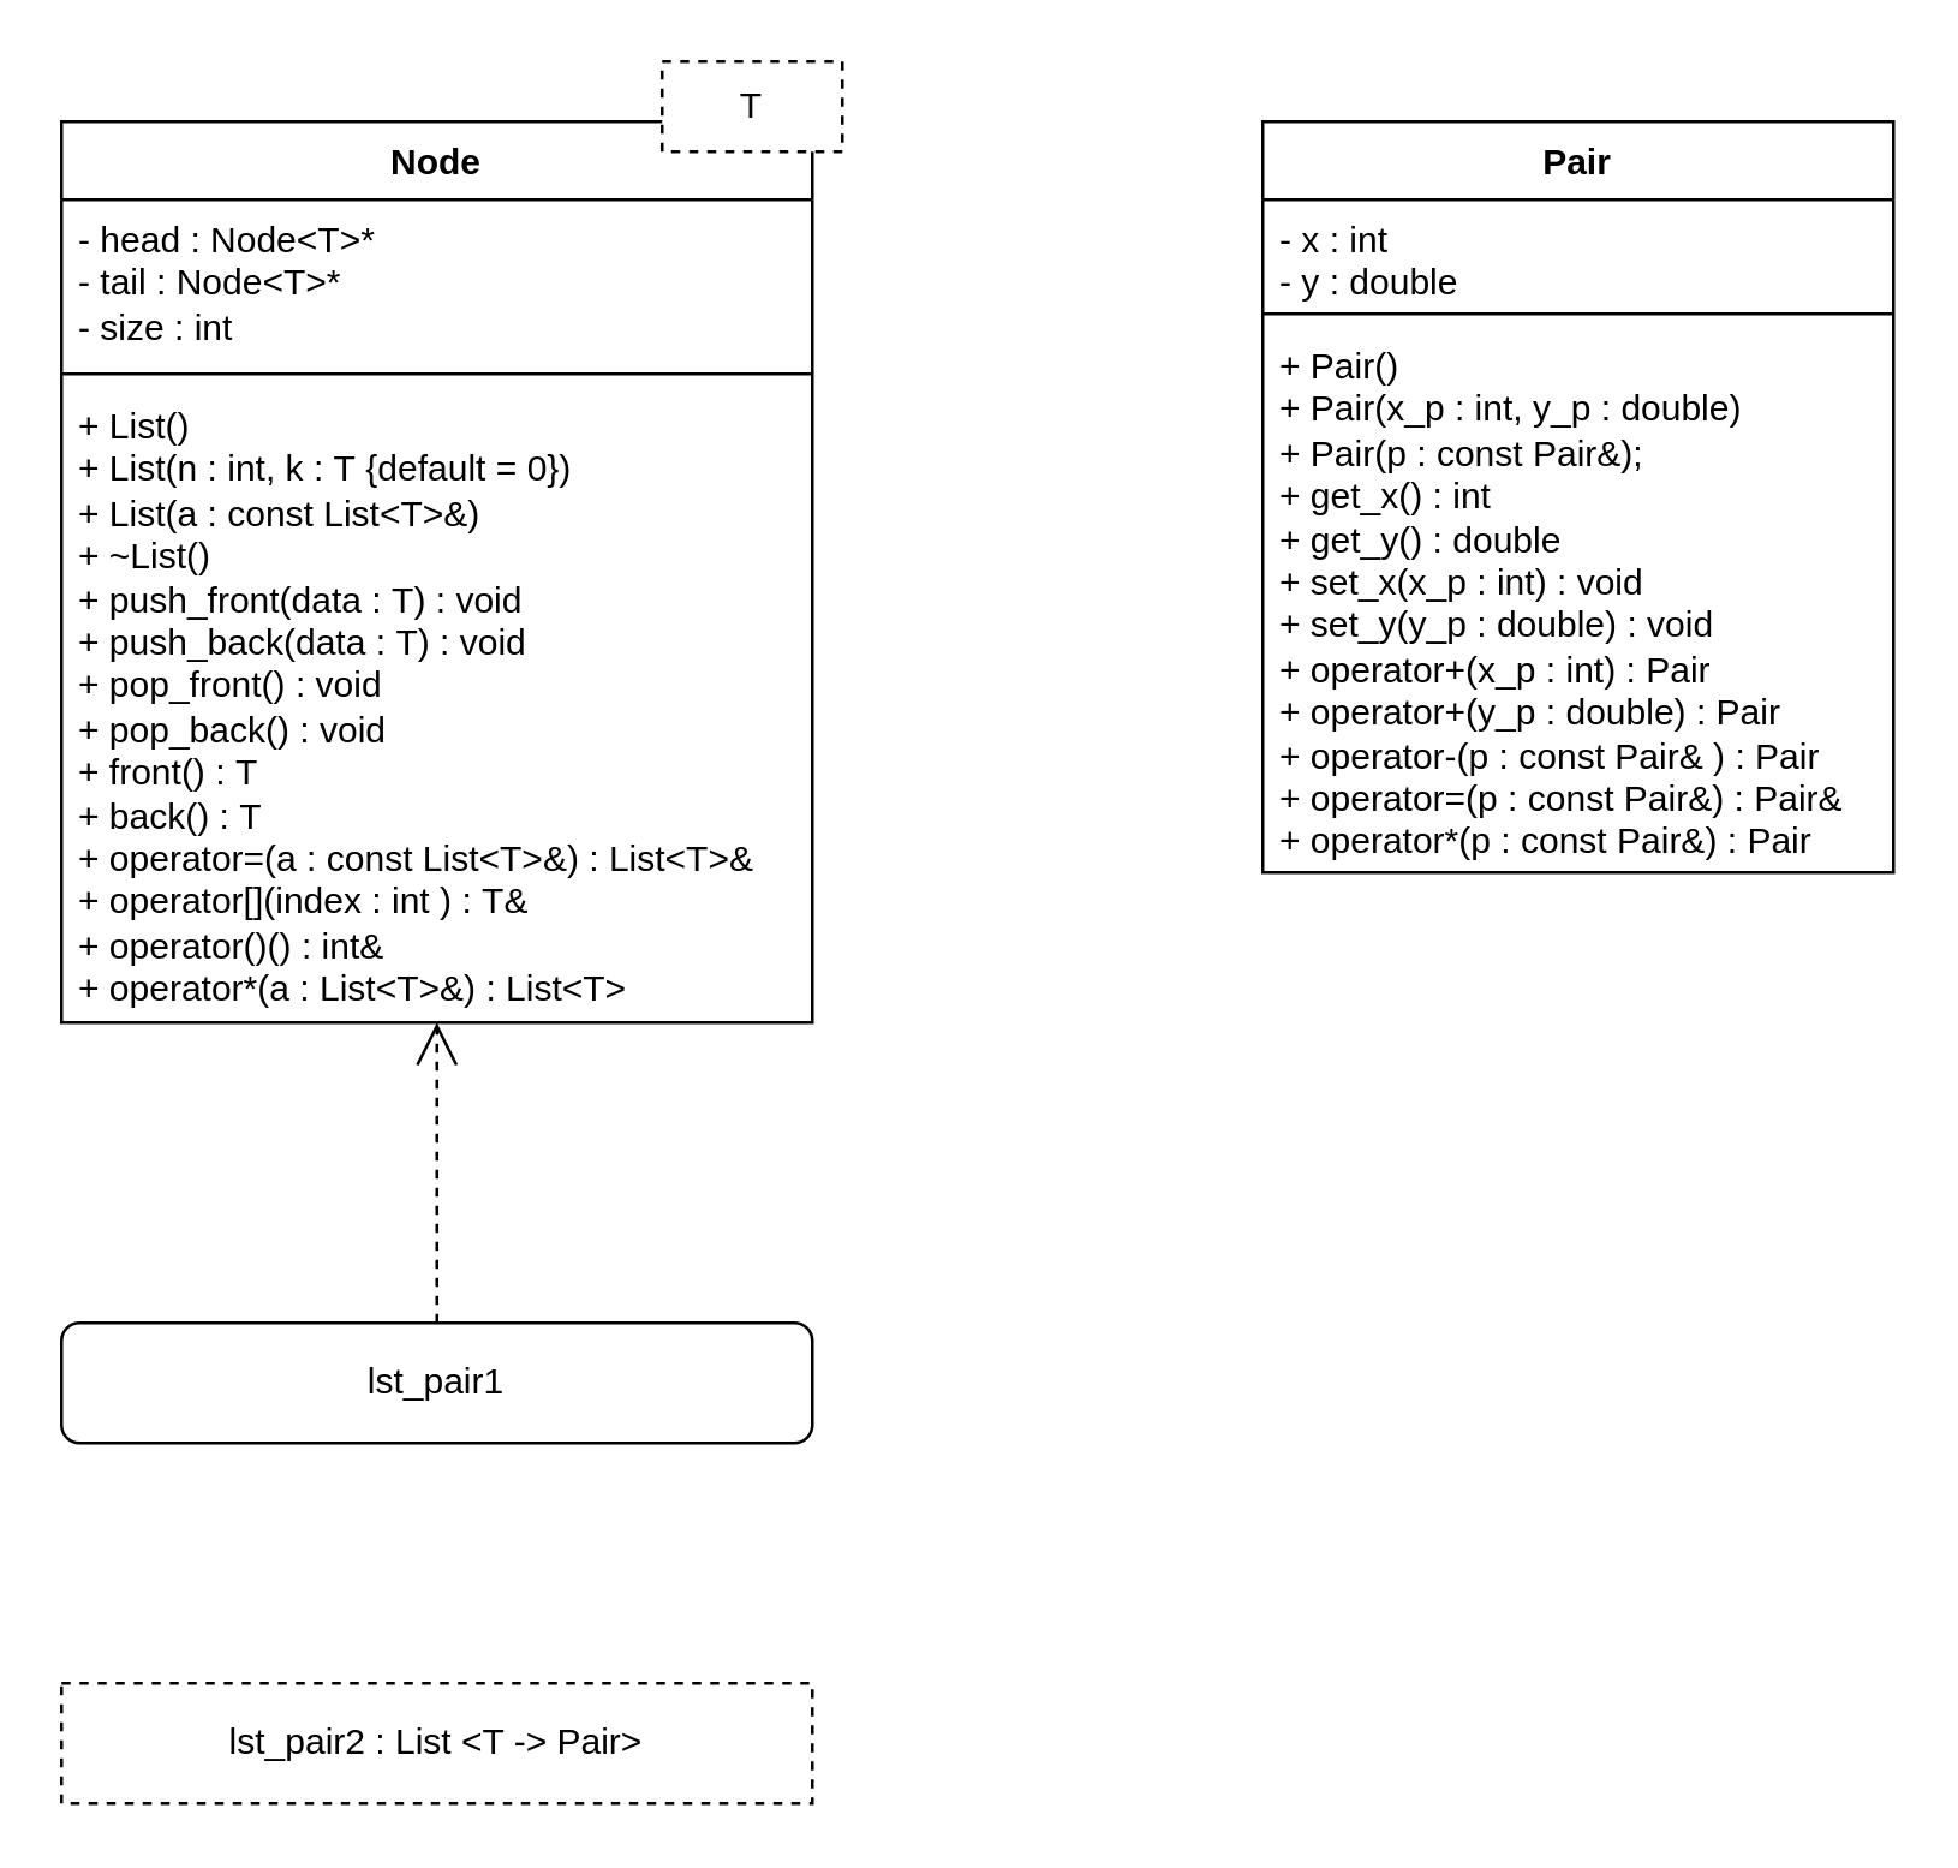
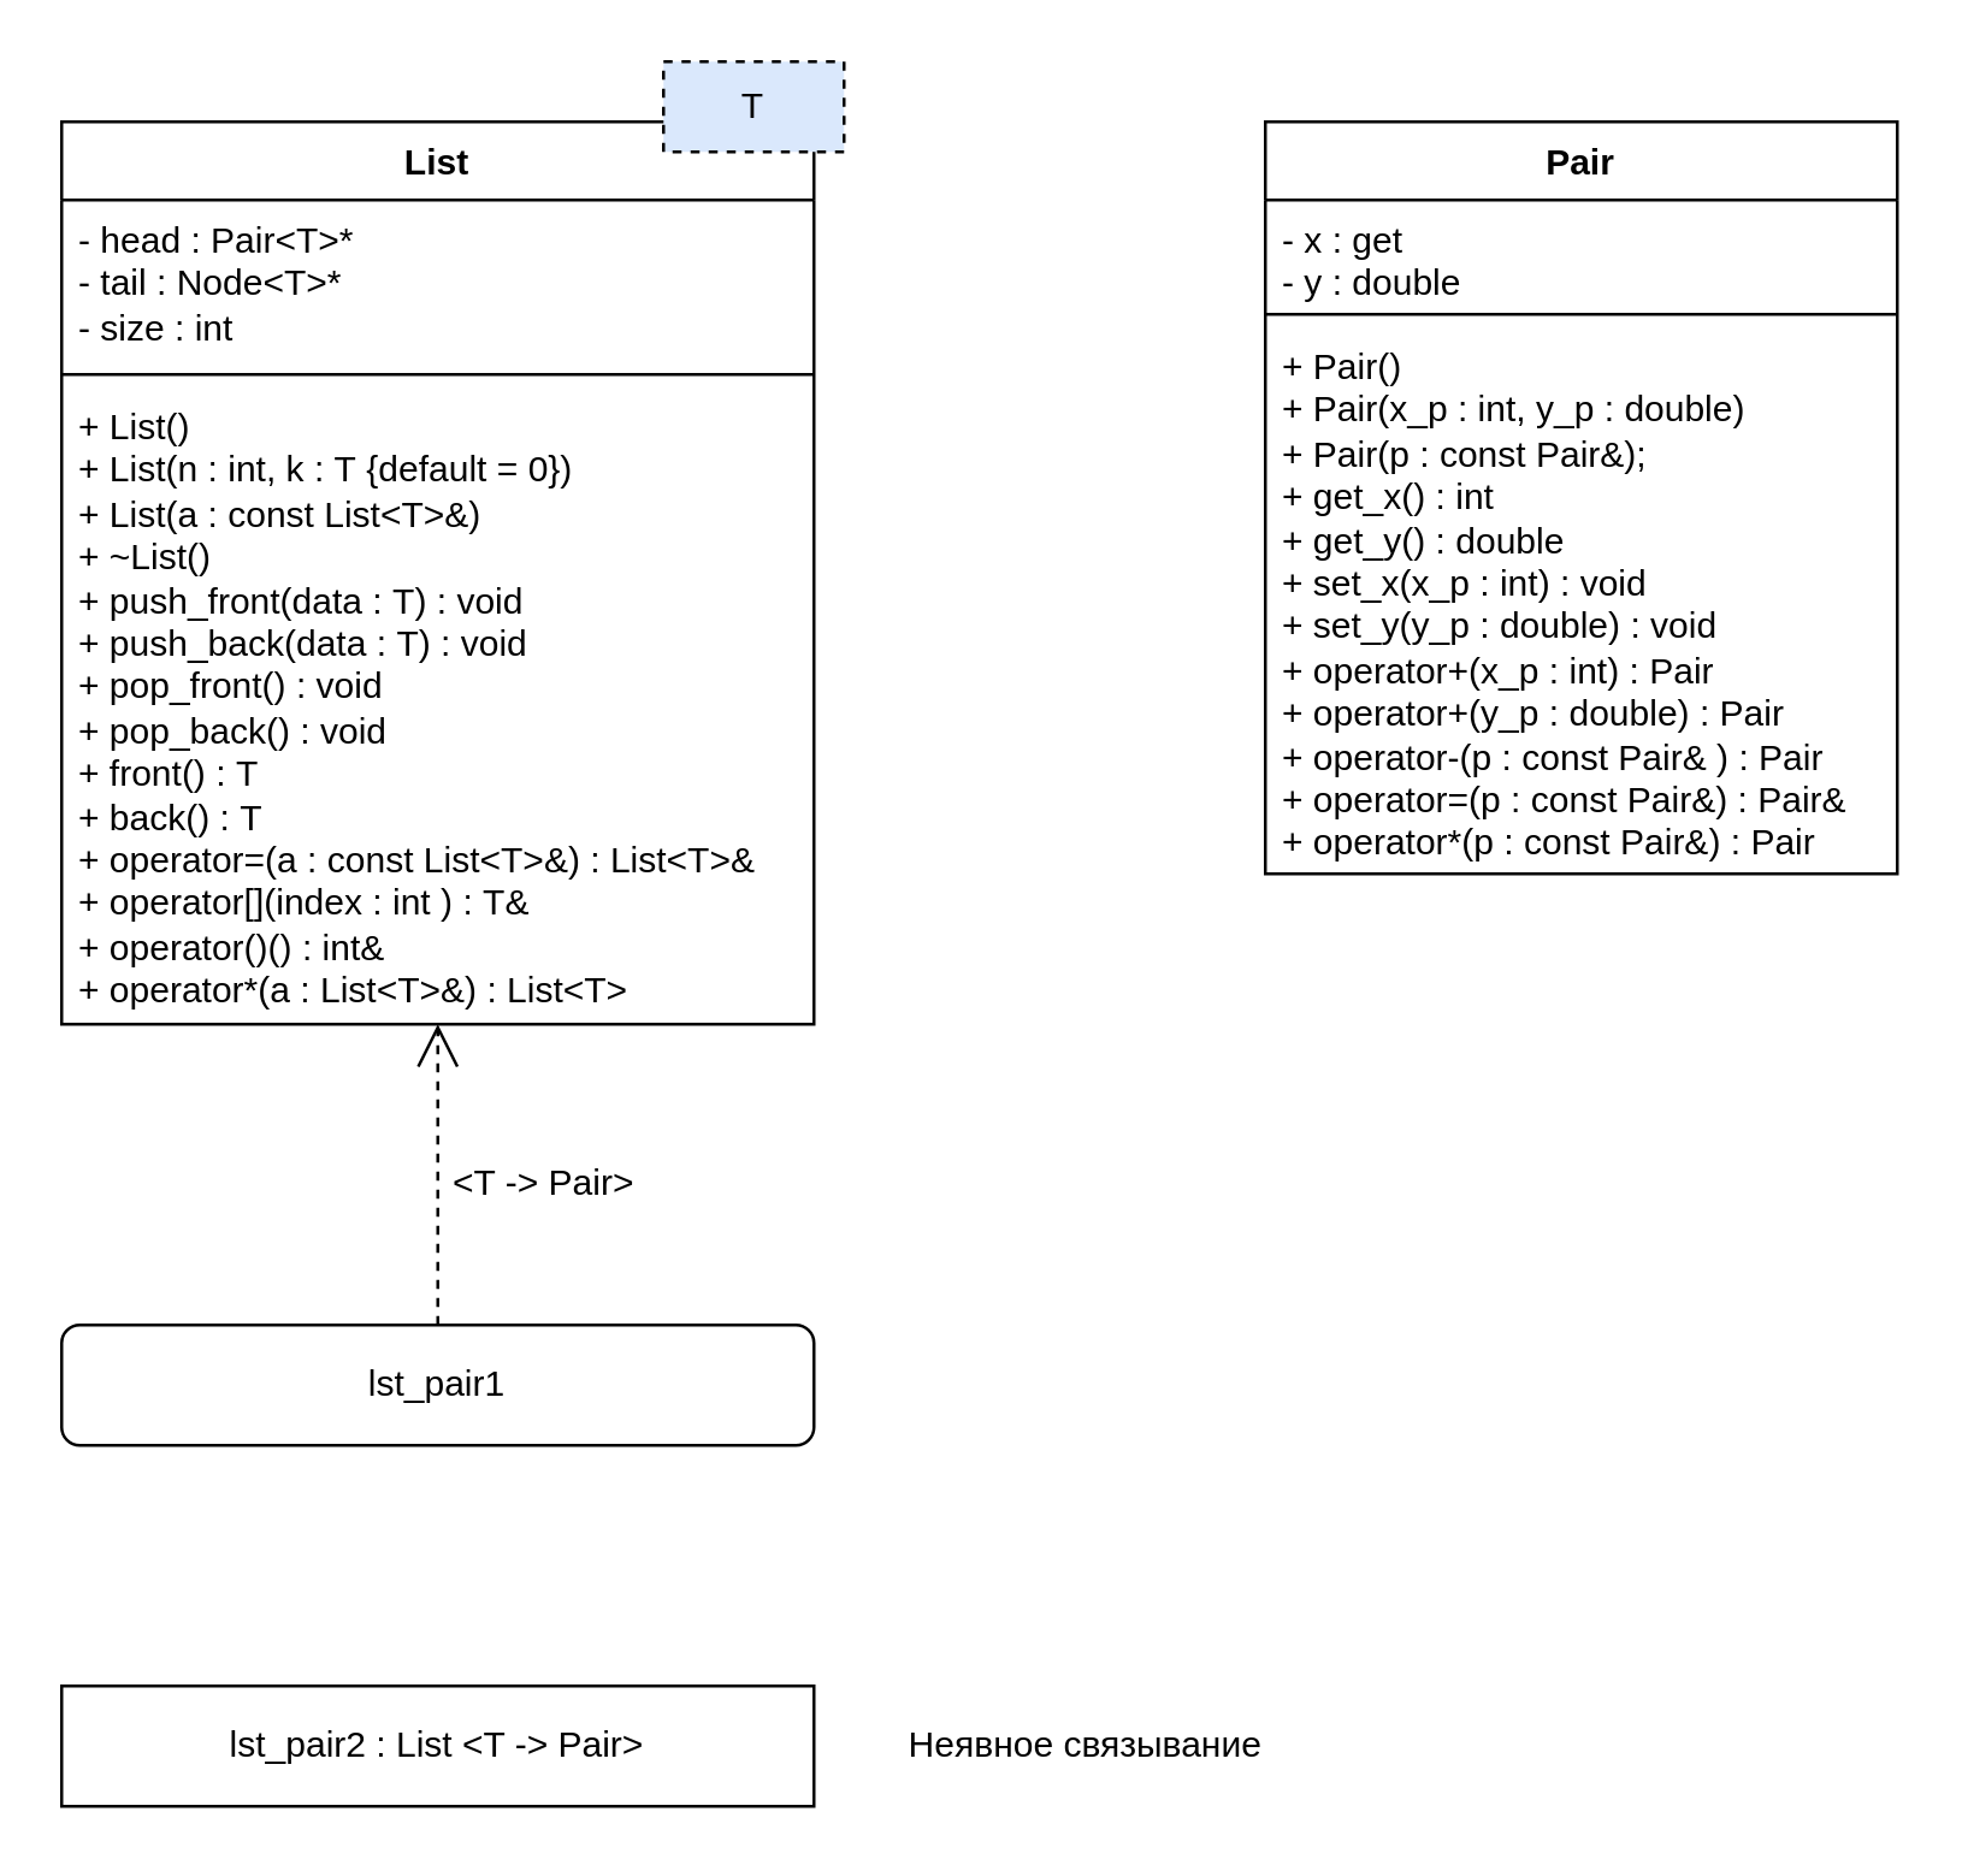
  <mxCell id="0" />
  <mxCell id="1" parent="0" />
- <mxCell id="2" value="Node" style="swimlane;fontStyle=1;align=center;verticalAlign=top;childLayout=stackLayout;horizontal=1;startSize=26;horizontalStack=0;resizeParent=1;resizeParentMax=0;resizeLast=0;collapsible=1;marginBottom=0;whiteSpace=wrap;html=1;direction=east;" parent="1" vertex="1"><mxGeometry x="20" y="40" width="250" height="300" as="geometry"><mxRectangle x="330" y="330" width="100" height="30" as="alternateBounds" /></mxGeometry></mxCell>
- <mxCell id="3" value="&lt;div&gt;- head :&amp;nbsp;&lt;span style=&quot;background-color: initial;&quot;&gt;Node&amp;lt;T&amp;gt;*&lt;/span&gt;&lt;span style=&quot;background-color: initial;&quot;&gt;&amp;nbsp;&lt;/span&gt;&lt;/div&gt;&lt;div&gt;- tail :&amp;nbsp;&lt;span style=&quot;background-color: initial;&quot;&gt;Node&amp;lt;T&amp;gt;*&lt;/span&gt;&lt;span style=&quot;background-color: initial;&quot;&gt;&amp;nbsp;&lt;/span&gt;&lt;/div&gt;&lt;div&gt;- size :&amp;nbsp;&lt;span style=&quot;background-color: initial;&quot;&gt;int&lt;/span&gt;&lt;span style=&quot;background-color: initial;&quot;&gt;&amp;nbsp;&lt;/span&gt;&lt;/div&gt;" style="text;strokeColor=none;fillColor=none;align=left;verticalAlign=top;spacingLeft=4;spacingRight=4;overflow=hidden;rotatable=0;points=[[0,0.5],[1,0.5]];portConstraint=eastwest;whiteSpace=wrap;html=1;" parent="2" vertex="1"><mxGeometry y="26" width="250" height="54" as="geometry" /></mxCell>
+ <mxCell id="2" value="List" style="swimlane;fontStyle=1;align=center;verticalAlign=top;childLayout=stackLayout;horizontal=1;startSize=26;horizontalStack=0;resizeParent=1;resizeParentMax=0;resizeLast=0;collapsible=1;marginBottom=0;whiteSpace=wrap;html=1;direction=east;" parent="1" vertex="1"><mxGeometry x="20" y="40" width="250" height="300" as="geometry"><mxRectangle x="330" y="330" width="100" height="30" as="alternateBounds" /></mxGeometry></mxCell>
+ <mxCell id="3" value="&lt;div&gt;- head :&amp;nbsp;&lt;span style=&quot;background-color: initial;&quot;&gt;Pair&amp;lt;T&amp;gt;*&lt;/span&gt;&lt;span style=&quot;background-color: initial;&quot;&gt;&amp;nbsp;&lt;/span&gt;&lt;/div&gt;&lt;div&gt;- tail :&amp;nbsp;&lt;span style=&quot;background-color: initial;&quot;&gt;Node&amp;lt;T&amp;gt;*&lt;/span&gt;&lt;span style=&quot;background-color: initial;&quot;&gt;&amp;nbsp;&lt;/span&gt;&lt;/div&gt;&lt;div&gt;- size :&amp;nbsp;&lt;span style=&quot;background-color: initial;&quot;&gt;int&lt;/span&gt;&lt;span style=&quot;background-color: initial;&quot;&gt;&amp;nbsp;&lt;/span&gt;&lt;/div&gt;" style="text;strokeColor=none;fillColor=none;align=left;verticalAlign=top;spacingLeft=4;spacingRight=4;overflow=hidden;rotatable=0;points=[[0,0.5],[1,0.5]];portConstraint=eastwest;whiteSpace=wrap;html=1;" parent="2" vertex="1"><mxGeometry y="26" width="250" height="54" as="geometry" /></mxCell>
  <mxCell id="4" value="" style="line;strokeWidth=1;fillColor=none;align=left;verticalAlign=middle;spacingTop=-1;spacingLeft=3;spacingRight=3;rotatable=0;labelPosition=right;points=[];portConstraint=eastwest;strokeColor=inherit;" parent="2" vertex="1"><mxGeometry y="80" width="250" height="8" as="geometry" /></mxCell>
  <mxCell id="5" value="&lt;div&gt;+ List()&lt;/div&gt;&lt;div&gt;+ List(n :&amp;nbsp;&lt;span style=&quot;background-color: initial;&quot;&gt;int&lt;/span&gt;&lt;span style=&quot;background-color: initial;&quot;&gt;, k :&amp;nbsp;&lt;/span&gt;&lt;span style=&quot;background-color: initial;&quot;&gt;T&lt;/span&gt;&lt;span style=&quot;background-color: initial;&quot;&gt;&amp;nbsp;{default&amp;nbsp;&lt;/span&gt;&lt;span style=&quot;background-color: initial;&quot;&gt;= 0})&lt;/span&gt;&lt;/div&gt;&lt;div&gt;+ List(a :&amp;nbsp;&lt;span style=&quot;background-color: initial;&quot;&gt;const List&amp;lt;T&amp;gt;&amp;amp;&lt;/span&gt;&lt;span style=&quot;background-color: initial;&quot;&gt;)&lt;/span&gt;&lt;/div&gt;&lt;div&gt;+ ~List()&lt;/div&gt;&lt;div&gt;+ push_front(data :&amp;nbsp;&lt;span style=&quot;background-color: initial;&quot;&gt;T&lt;/span&gt;&lt;span style=&quot;background-color: initial;&quot;&gt;) :&amp;nbsp;&lt;/span&gt;&lt;span style=&quot;background-color: initial;&quot;&gt;void&lt;/span&gt;&lt;span style=&quot;background-color: initial;&quot;&gt;&amp;nbsp;&lt;/span&gt;&lt;/div&gt;&lt;div&gt;+ push_back(data :&amp;nbsp;&lt;span style=&quot;background-color: initial;&quot;&gt;T&lt;/span&gt;&lt;span style=&quot;background-color: initial;&quot;&gt;) :&amp;nbsp;&lt;/span&gt;&lt;span style=&quot;background-color: initial;&quot;&gt;void&lt;/span&gt;&lt;span style=&quot;background-color: initial;&quot;&gt;&amp;nbsp;&lt;/span&gt;&lt;/div&gt;&lt;div&gt;+ pop_front() :&amp;nbsp;&lt;span style=&quot;background-color: initial;&quot;&gt;void&lt;/span&gt;&lt;span style=&quot;background-color: initial;&quot;&gt;&amp;nbsp;&lt;/span&gt;&lt;/div&gt;&lt;div&gt;+ pop_back() :&amp;nbsp;&lt;span style=&quot;background-color: initial;&quot;&gt;void&lt;/span&gt;&lt;span style=&quot;background-color: initial;&quot;&gt;&amp;nbsp;&lt;/span&gt;&lt;/div&gt;&lt;div&gt;+ front() :&amp;nbsp;&lt;span style=&quot;background-color: initial;&quot;&gt;T&lt;/span&gt;&lt;/div&gt;&lt;div&gt;+ back() :&amp;nbsp;&lt;span style=&quot;background-color: initial;&quot;&gt;T&lt;/span&gt;&lt;span style=&quot;background-color: initial;&quot;&gt;&amp;nbsp;&lt;/span&gt;&lt;/div&gt;&lt;div&gt;+ operator=(a :&amp;nbsp;&lt;span style=&quot;background-color: initial;&quot;&gt;const List&amp;lt;T&amp;gt;&amp;amp;&lt;/span&gt;&lt;span style=&quot;background-color: initial;&quot;&gt;) :&amp;nbsp;&lt;/span&gt;&lt;span style=&quot;background-color: initial;&quot;&gt;List&amp;lt;T&amp;gt;&amp;amp;&lt;/span&gt;&lt;span style=&quot;background-color: initial;&quot;&gt;&amp;nbsp;&lt;/span&gt;&lt;span style=&quot;background-color: initial;&quot;&gt;&amp;nbsp;&lt;/span&gt;&lt;/div&gt;&lt;div&gt;+ operator[](index :&amp;nbsp;&lt;span style=&quot;background-color: initial;&quot;&gt;int&lt;/span&gt;&lt;span style=&quot;background-color: initial;&quot;&gt;&amp;nbsp;&lt;/span&gt;&lt;span style=&quot;background-color: initial;&quot;&gt;) :&amp;nbsp;&lt;/span&gt;&lt;span style=&quot;background-color: initial;&quot;&gt;T&amp;amp;&lt;/span&gt;&lt;span style=&quot;background-color: initial;&quot;&gt;&amp;nbsp;&lt;/span&gt;&lt;/div&gt;&lt;div&gt;+ operator()() :&amp;nbsp;&lt;span style=&quot;background-color: initial;&quot;&gt;int&amp;amp;&lt;/span&gt;&lt;span style=&quot;background-color: initial;&quot;&gt;&amp;nbsp;&lt;/span&gt;&lt;/div&gt;&lt;div&gt;+ operator*(a :&amp;nbsp;&lt;span style=&quot;background-color: initial;&quot;&gt;List&amp;lt;T&amp;gt;&amp;amp;&lt;/span&gt;&lt;span style=&quot;background-color: initial;&quot;&gt;) :&amp;nbsp;&lt;/span&gt;&lt;span style=&quot;background-color: initial;&quot;&gt;List&amp;lt;T&amp;gt;&lt;/span&gt;&lt;span style=&quot;background-color: initial;&quot;&gt;&amp;nbsp;&lt;/span&gt;&lt;/div&gt;" style="text;strokeColor=none;fillColor=none;align=left;verticalAlign=top;spacingLeft=4;spacingRight=4;overflow=hidden;rotatable=0;points=[[0,0.5],[1,0.5]];portConstraint=eastwest;whiteSpace=wrap;html=1;" parent="2" vertex="1"><mxGeometry y="88" width="250" height="212" as="geometry" /></mxCell>
- <mxCell id="6" value="T" style="rounded=0;whiteSpace=wrap;html=1;dashed=1;" parent="1" vertex="1"><mxGeometry x="220" y="20" width="60" height="30" as="geometry" /></mxCell>
+ <mxCell id="6" value="T" style="rounded=0;whiteSpace=wrap;html=1;dashed=1;fillColor=#dae8fc;" parent="1" vertex="1"><mxGeometry x="220" y="20" width="60" height="30" as="geometry" /></mxCell>
  <mxCell id="7" value="Pair" style="swimlane;fontStyle=1;align=center;verticalAlign=top;childLayout=stackLayout;horizontal=1;startSize=26;horizontalStack=0;resizeParent=1;resizeParentMax=0;resizeLast=0;collapsible=1;marginBottom=0;whiteSpace=wrap;html=1;" parent="1" vertex="1"><mxGeometry x="420" y="40" width="210" height="250" as="geometry" /></mxCell>
- <mxCell id="8" value="&lt;div&gt;- x :&amp;nbsp;&lt;span style=&quot;background-color: initial;&quot;&gt;int&lt;/span&gt;&lt;span style=&quot;background-color: initial;&quot;&gt;&amp;nbsp;&lt;/span&gt;&lt;/div&gt;&lt;div&gt;- y :&amp;nbsp;&lt;span style=&quot;background-color: initial;&quot;&gt;double&lt;/span&gt;&lt;span style=&quot;background-color: initial;&quot;&gt;&amp;nbsp;&lt;/span&gt;&lt;/div&gt;" style="text;strokeColor=none;fillColor=none;align=left;verticalAlign=top;spacingLeft=4;spacingRight=4;overflow=hidden;rotatable=0;points=[[0,0.5],[1,0.5]];portConstraint=eastwest;whiteSpace=wrap;html=1;" parent="7" vertex="1"><mxGeometry y="26" width="210" height="34" as="geometry" /></mxCell>
+ <mxCell id="8" value="&lt;div&gt;- x :&amp;nbsp;&lt;span style=&quot;background-color: initial;&quot;&gt;get&lt;/span&gt;&lt;span style=&quot;background-color: initial;&quot;&gt;&amp;nbsp;&lt;/span&gt;&lt;/div&gt;&lt;div&gt;- y :&amp;nbsp;&lt;span style=&quot;background-color: initial;&quot;&gt;double&lt;/span&gt;&lt;span style=&quot;background-color: initial;&quot;&gt;&amp;nbsp;&lt;/span&gt;&lt;/div&gt;" style="text;strokeColor=none;fillColor=none;align=left;verticalAlign=top;spacingLeft=4;spacingRight=4;overflow=hidden;rotatable=0;points=[[0,0.5],[1,0.5]];portConstraint=eastwest;whiteSpace=wrap;html=1;" parent="7" vertex="1"><mxGeometry y="26" width="210" height="34" as="geometry" /></mxCell>
  <mxCell id="9" value="" style="line;strokeWidth=1;fillColor=none;align=left;verticalAlign=middle;spacingTop=-1;spacingLeft=3;spacingRight=3;rotatable=0;labelPosition=right;points=[];portConstraint=eastwest;strokeColor=inherit;" parent="7" vertex="1"><mxGeometry y="60" width="210" height="8" as="geometry" /></mxCell>
  <mxCell id="10" value="&lt;div&gt;+ Pair()&lt;/div&gt;&lt;div&gt;+ Pair(x_p :&amp;nbsp;&lt;span style=&quot;background-color: initial;&quot;&gt;int&lt;/span&gt;&lt;span style=&quot;background-color: initial;&quot;&gt;, y_p :&amp;nbsp;&lt;/span&gt;&lt;span style=&quot;background-color: initial;&quot;&gt;double&lt;/span&gt;&lt;span style=&quot;background-color: initial;&quot;&gt;)&lt;/span&gt;&lt;/div&gt;&lt;div&gt;+ Pair(p :&amp;nbsp;&lt;span style=&quot;background-color: initial;&quot;&gt;const Pair&amp;amp;&lt;/span&gt;&lt;span style=&quot;background-color: initial;&quot;&gt;);&lt;/span&gt;&lt;/div&gt;&lt;div&gt;+ get_x() :&amp;nbsp;&lt;span style=&quot;background-color: initial;&quot;&gt;int&lt;/span&gt;&lt;span style=&quot;background-color: initial;&quot;&gt;&amp;nbsp;&lt;/span&gt;&lt;/div&gt;&lt;div&gt;+ get_y() :&amp;nbsp;&lt;span style=&quot;background-color: initial;&quot;&gt;double&lt;/span&gt;&lt;span style=&quot;background-color: initial;&quot;&gt;&amp;nbsp;&lt;/span&gt;&lt;/div&gt;&lt;div&gt;+ set_x(x_p :&amp;nbsp;&lt;span style=&quot;background-color: initial;&quot;&gt;int&lt;/span&gt;&lt;span style=&quot;background-color: initial;&quot;&gt;) :&amp;nbsp;&lt;/span&gt;&lt;span style=&quot;background-color: initial;&quot;&gt;void&lt;/span&gt;&lt;span style=&quot;background-color: initial;&quot;&gt;&amp;nbsp;&lt;/span&gt;&lt;/div&gt;&lt;div&gt;+ set_y(y_p :&amp;nbsp;&lt;span style=&quot;background-color: initial;&quot;&gt;double&lt;/span&gt;&lt;span style=&quot;background-color: initial;&quot;&gt;) :&amp;nbsp;&lt;/span&gt;&lt;span style=&quot;background-color: initial;&quot;&gt;void&lt;/span&gt;&lt;span style=&quot;background-color: initial;&quot;&gt;&amp;nbsp;&lt;/span&gt;&lt;/div&gt;&lt;div&gt;+ operator+(x_p :&amp;nbsp;&lt;span style=&quot;background-color: initial;&quot;&gt;int&lt;/span&gt;&lt;span style=&quot;background-color: initial;&quot;&gt;) :&amp;nbsp;&lt;/span&gt;&lt;span style=&quot;background-color: initial;&quot;&gt;Pair&lt;/span&gt;&lt;span style=&quot;background-color: initial;&quot;&gt;&amp;nbsp;&lt;/span&gt;&lt;/div&gt;&lt;div&gt;+ operator+(y_p :&amp;nbsp;&lt;span style=&quot;background-color: initial;&quot;&gt;double&lt;/span&gt;&lt;span style=&quot;background-color: initial;&quot;&gt;) :&amp;nbsp;&lt;/span&gt;&lt;span style=&quot;background-color: initial;&quot;&gt;Pair&lt;/span&gt;&lt;span style=&quot;background-color: initial;&quot;&gt;&amp;nbsp;&lt;/span&gt;&lt;/div&gt;&lt;div&gt;+ operator-(p :&amp;nbsp;&lt;span style=&quot;background-color: initial;&quot;&gt;const Pair&amp;amp;&lt;/span&gt;&lt;span style=&quot;background-color: initial;&quot;&gt;&amp;nbsp;&lt;/span&gt;&lt;span style=&quot;background-color: initial;&quot;&gt;) :&amp;nbsp;&lt;/span&gt;&lt;span style=&quot;background-color: initial;&quot;&gt;Pair&lt;/span&gt;&lt;span style=&quot;background-color: initial;&quot;&gt;&amp;nbsp;&lt;/span&gt;&lt;/div&gt;&lt;div&gt;+ operator=(p :&amp;nbsp;&lt;span style=&quot;background-color: initial;&quot;&gt;const Pair&amp;amp;&lt;/span&gt;&lt;span style=&quot;background-color: initial;&quot;&gt;) :&amp;nbsp;&lt;/span&gt;&lt;span style=&quot;background-color: initial;&quot;&gt;Pair&amp;amp;&lt;/span&gt;&lt;span style=&quot;background-color: initial;&quot;&gt;&amp;nbsp;&lt;/span&gt;&lt;/div&gt;&lt;div&gt;+ operator*(p :&amp;nbsp;&lt;span style=&quot;background-color: initial;&quot;&gt;const Pair&amp;amp;&lt;/span&gt;&lt;span style=&quot;background-color: initial;&quot;&gt;) :&amp;nbsp;&lt;/span&gt;&lt;span style=&quot;background-color: initial;&quot;&gt;Pair&lt;/span&gt;&lt;span style=&quot;background-color: initial;&quot;&gt;&amp;nbsp;&lt;/span&gt;&lt;/div&gt;" style="text;strokeColor=none;fillColor=none;align=left;verticalAlign=top;spacingLeft=4;spacingRight=4;overflow=hidden;rotatable=0;points=[[0,0.5],[1,0.5]];portConstraint=eastwest;whiteSpace=wrap;html=1;" parent="7" vertex="1"><mxGeometry y="68" width="210" height="182" as="geometry" /></mxCell>
  <mxCell id="11" value="lst_pair1" style="html=1;whiteSpace=wrap;rounded=1;" parent="1" vertex="1"><mxGeometry x="20" y="440" width="250" height="40" as="geometry" /></mxCell>
  <mxCell id="12" value="" style="endArrow=open;endSize=12;dashed=1;html=1;rounded=0;exitX=0.5;exitY=0;exitDx=0;exitDy=0;entryX=0.5;entryY=1;entryDx=0;entryDy=0;entryPerimeter=0;" parent="1" source="11" target="5" edge="1"><mxGeometry width="160" relative="1" as="geometry"><mxPoint x="270" y="370" as="sourcePoint" /><mxPoint x="430" y="370" as="targetPoint" /></mxGeometry></mxCell>
- <mxCell id="14" value="lst_pair2 : List &amp;lt;T -&amp;gt; Pair&amp;gt;" style="html=1;whiteSpace=wrap;dashed=1;" parent="1" vertex="1"><mxGeometry x="20" y="560" width="250" height="40" as="geometry" /></mxCell>
+ <mxCell id="13" value="&amp;lt;T -&amp;gt; Pair&amp;gt;" style="text;html=1;align=center;verticalAlign=middle;resizable=0;points=[];autosize=1;strokeColor=none;fillColor=none;" parent="1" vertex="1"><mxGeometry x="140" y="378" width="80" height="30" as="geometry" /></mxCell>
+ <mxCell id="14" value="lst_pair2 : List &amp;lt;T -&amp;gt; Pair&amp;gt;" style="html=1;whiteSpace=wrap;" parent="1" vertex="1"><mxGeometry x="20" y="560" width="250" height="40" as="geometry" /></mxCell>
+ <mxCell id="15" value="Неявное связывание" style="text;html=1;align=center;verticalAlign=middle;resizable=0;points=[];autosize=1;strokeColor=none;fillColor=none;" parent="1" vertex="1"><mxGeometry x="290" y="565" width="140" height="30" as="geometry" /></mxCell>
